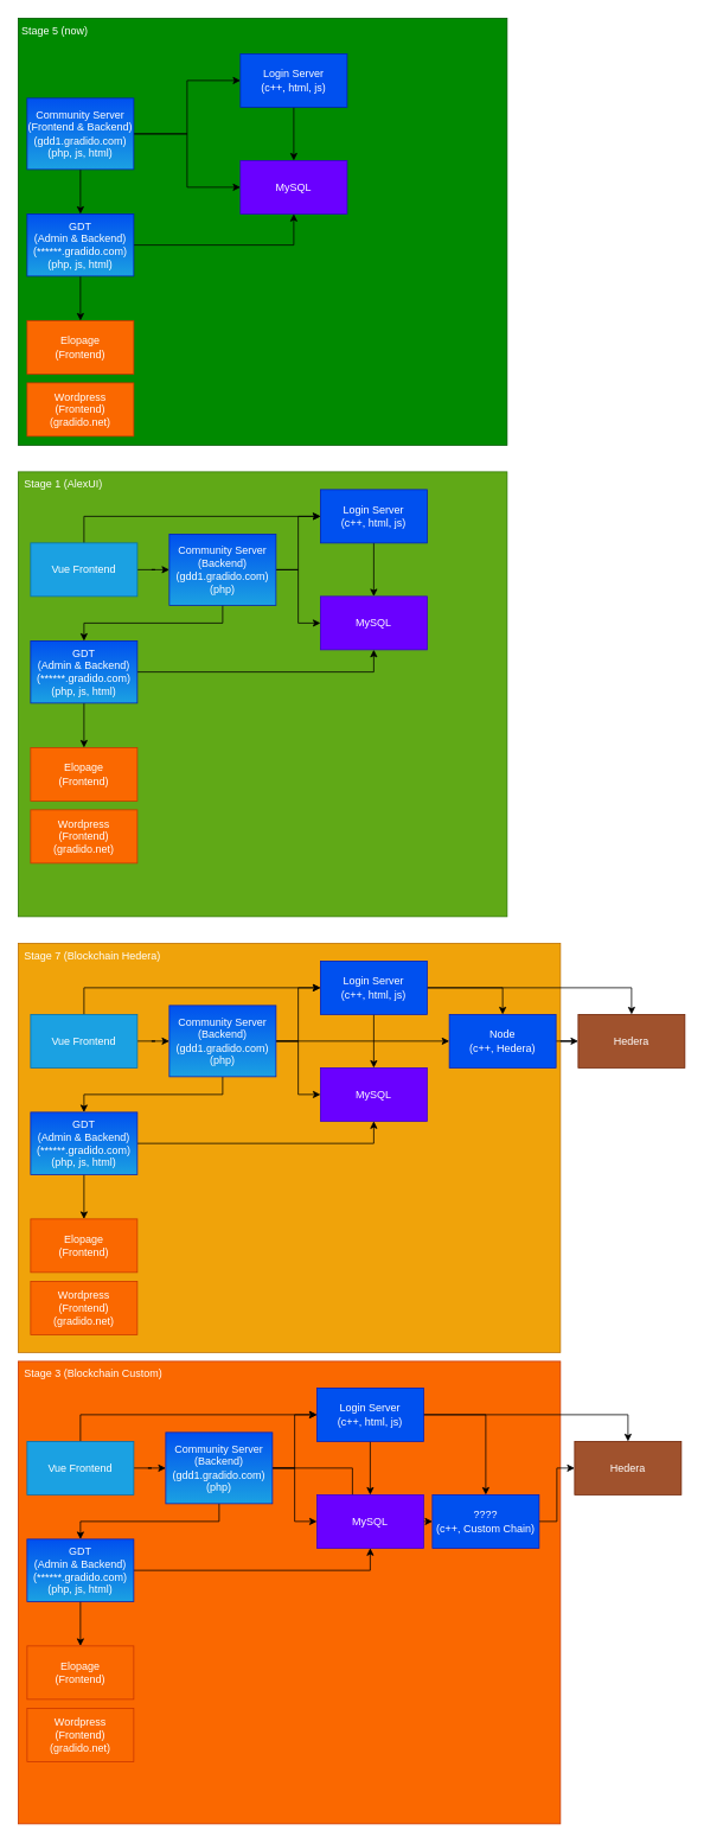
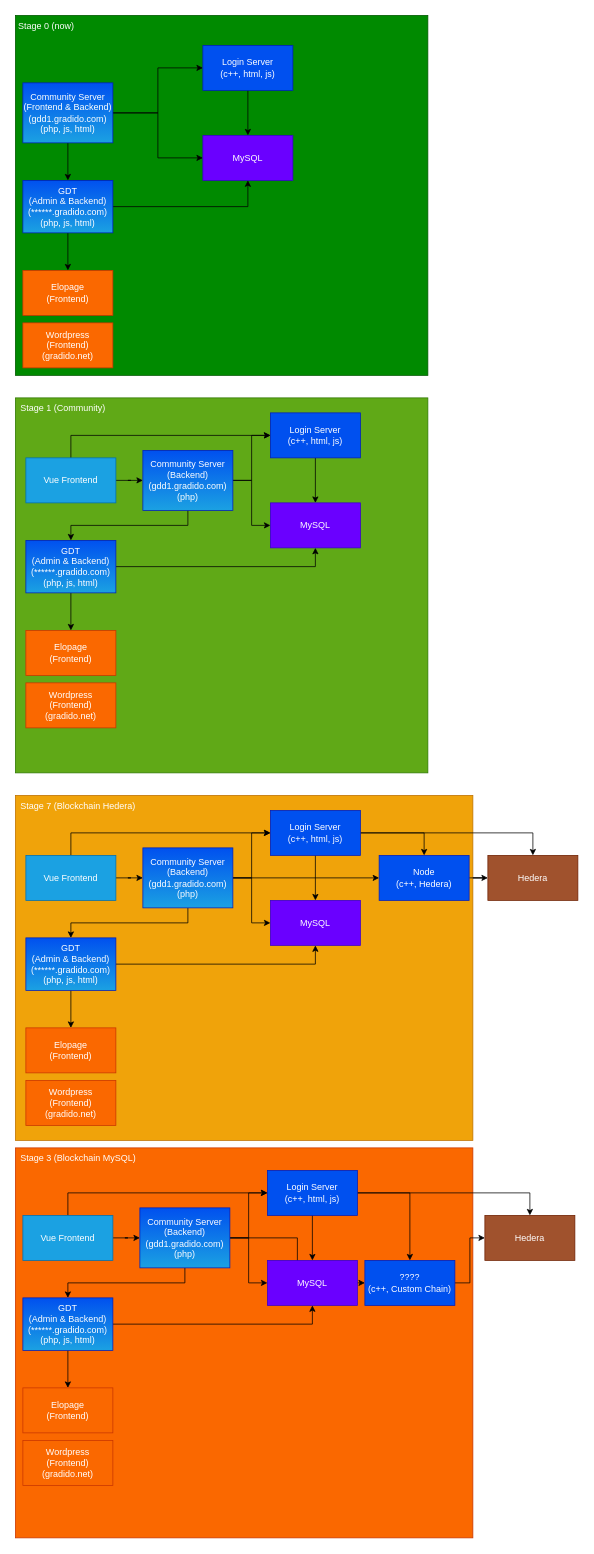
  <mxCell id="0" />
  <mxCell id="1" parent="0" />
- <mxCell id="2" value="Stage 5 (now)" style="rounded=0;whiteSpace=wrap;html=1;align=left;verticalAlign=top;fontSize=12;spacingLeft=2;fillColor=#008a00;strokeColor=#005700;fontColor=#ffffff;" parent="1" vertex="1"><mxGeometry x="20" y="20" width="550" height="480" as="geometry" /></mxCell>
- <mxCell id="3" value="Stage 1 (AlexUI)" style="rounded=0;whiteSpace=wrap;html=1;align=left;verticalAlign=top;fontSize=12;spacingLeft=5;fillColor=#60a917;strokeColor=#2D7600;fontColor=#ffffff;" parent="1" vertex="1"><mxGeometry x="20" y="530" width="550" height="500" as="geometry" /></mxCell>
+ <mxCell id="2" value="Stage 0 (now)" style="rounded=0;whiteSpace=wrap;html=1;align=left;verticalAlign=top;fontSize=12;spacingLeft=2;fillColor=#008a00;strokeColor=#005700;fontColor=#ffffff;" parent="1" vertex="1"><mxGeometry x="20" y="20" width="550" height="480" as="geometry" /></mxCell>
+ <mxCell id="3" value="Stage 1 (Community)" style="rounded=0;whiteSpace=wrap;html=1;align=left;verticalAlign=top;fontSize=12;spacingLeft=5;fillColor=#60a917;strokeColor=#2D7600;fontColor=#ffffff;" parent="1" vertex="1"><mxGeometry x="20" y="530" width="550" height="500" as="geometry" /></mxCell>
  <mxCell id="4" value="Stage 7 (Blockchain Hedera)" style="rounded=0;whiteSpace=wrap;html=1;align=left;verticalAlign=top;fontSize=12;spacingLeft=5;fillColor=#f0a30a;strokeColor=#BD7000;fontColor=#ffffff;" parent="1" vertex="1"><mxGeometry x="20" y="1060" width="610" height="460" as="geometry" /></mxCell>
- <mxCell id="5" value="Stage 3 (Blockchain Custom)" style="rounded=0;whiteSpace=wrap;html=1;align=left;verticalAlign=top;fontSize=12;spacingLeft=5;fillColor=#fa6800;strokeColor=#C73500;fontColor=#ffffff;" parent="1" vertex="1"><mxGeometry x="20" y="1530" width="610" height="520" as="geometry" /></mxCell>
+ <mxCell id="5" value="Stage 3 (Blockchain MySQL)" style="rounded=0;whiteSpace=wrap;html=1;align=left;verticalAlign=top;fontSize=12;spacingLeft=5;fillColor=#fa6800;strokeColor=#C73500;fontColor=#ffffff;" parent="1" vertex="1"><mxGeometry x="20" y="1530" width="610" height="520" as="geometry" /></mxCell>
  <mxCell id="6" style="edgeStyle=orthogonalEdgeStyle;rounded=0;orthogonalLoop=1;jettySize=auto;html=1;exitX=1;exitY=0.5;exitDx=0;exitDy=0;entryX=0;entryY=0.5;entryDx=0;entryDy=0;fontSize=12;startArrow=none;startFill=0;" parent="1" source="9" target="10" edge="1"><mxGeometry relative="1" as="geometry" /></mxCell>
  <mxCell id="7" style="edgeStyle=orthogonalEdgeStyle;rounded=0;orthogonalLoop=1;jettySize=auto;html=1;exitX=1;exitY=0.5;exitDx=0;exitDy=0;" edge="1" parent="1" source="9" target="14"><mxGeometry relative="1" as="geometry" /></mxCell>
  <mxCell id="8" style="edgeStyle=orthogonalEdgeStyle;rounded=0;orthogonalLoop=1;jettySize=auto;html=1;exitX=0.5;exitY=1;exitDx=0;exitDy=0;entryX=0.5;entryY=0;entryDx=0;entryDy=0;" edge="1" parent="1" source="9" target="17"><mxGeometry relative="1" as="geometry" /></mxCell>
  <mxCell id="9" value="Community Server&lt;br&gt;(Frontend &amp;amp; Backend)&lt;br&gt;(gdd1.gradido.com)&lt;br&gt;(php, js, html)" style="rounded=0;whiteSpace=wrap;html=1;fontSize=12;align=center;fillColor=#0050ef;strokeColor=#001DBC;fontColor=#ffffff;gradientColor=#1BA1E2;" parent="1" vertex="1"><mxGeometry x="30" y="110" width="120" height="80" as="geometry" /></mxCell>
  <mxCell id="10" value="MySQL" style="rounded=0;whiteSpace=wrap;html=1;fontSize=12;align=center;fillColor=#6a00ff;strokeColor=#3700CC;fontColor=#ffffff;" parent="1" vertex="1"><mxGeometry x="270" y="180" width="120" height="60" as="geometry" /></mxCell>
  <mxCell id="11" style="edgeStyle=orthogonalEdgeStyle;rounded=0;orthogonalLoop=1;jettySize=auto;html=1;exitX=1;exitY=0.5;exitDx=0;exitDy=0;entryX=0;entryY=0.5;entryDx=0;entryDy=0;startArrow=none;startFill=0;fontSize=12;" parent="1" edge="1"><mxGeometry relative="1" as="geometry"><mxPoint x="330" y="600" as="sourcePoint" /></mxGeometry></mxCell>
  <mxCell id="12" style="edgeStyle=orthogonalEdgeStyle;rounded=0;orthogonalLoop=1;jettySize=auto;html=1;exitX=1;exitY=0.5;exitDx=0;exitDy=0;entryX=0;entryY=0.5;entryDx=0;entryDy=0;startArrow=none;startFill=0;fontSize=12;" parent="1" edge="1"><mxGeometry relative="1" as="geometry"><mxPoint x="150" y="600" as="sourcePoint" /></mxGeometry></mxCell>
  <mxCell id="13" style="edgeStyle=orthogonalEdgeStyle;rounded=0;orthogonalLoop=1;jettySize=auto;html=1;exitX=0.5;exitY=1;exitDx=0;exitDy=0;entryX=0.5;entryY=0;entryDx=0;entryDy=0;" edge="1" parent="1" source="14" target="10"><mxGeometry relative="1" as="geometry" /></mxCell>
  <mxCell id="14" value="Login Server&lt;br&gt;(c++, html, js)" style="rounded=0;whiteSpace=wrap;html=1;fontSize=12;align=center;fillColor=#0050ef;strokeColor=#001DBC;fontColor=#ffffff;" vertex="1" parent="1"><mxGeometry x="270" y="60" width="120" height="60" as="geometry" /></mxCell>
  <mxCell id="15" style="edgeStyle=orthogonalEdgeStyle;rounded=0;orthogonalLoop=1;jettySize=auto;html=1;exitX=1;exitY=0.5;exitDx=0;exitDy=0;entryX=0.5;entryY=1;entryDx=0;entryDy=0;" edge="1" parent="1" source="17" target="10"><mxGeometry relative="1" as="geometry" /></mxCell>
  <mxCell id="16" style="edgeStyle=orthogonalEdgeStyle;rounded=0;orthogonalLoop=1;jettySize=auto;html=1;exitX=0.5;exitY=1;exitDx=0;exitDy=0;entryX=0.5;entryY=0;entryDx=0;entryDy=0;" edge="1" parent="1" source="17" target="18"><mxGeometry relative="1" as="geometry" /></mxCell>
  <mxCell id="17" value="GDT&lt;br&gt;(Admin &amp;amp; Backend)&lt;br&gt;(******.gradido.com)&lt;br&gt;(php, js, html)" style="rounded=0;whiteSpace=wrap;html=1;fontSize=12;align=center;fillColor=#0050ef;strokeColor=#001DBC;fontColor=#ffffff;gradientColor=#1BA1E2;" vertex="1" parent="1"><mxGeometry x="30" y="240" width="120" height="70" as="geometry" /></mxCell>
  <mxCell id="18" value="Elopage&lt;br&gt;(Frontend)" style="rounded=0;whiteSpace=wrap;html=1;fontSize=12;align=center;fillColor=#fa6800;strokeColor=#C73500;fontColor=#ffffff;" vertex="1" parent="1"><mxGeometry x="30" y="360" width="120" height="60" as="geometry" /></mxCell>
  <mxCell id="19" value="Wordpress&lt;br&gt;(Frontend)&lt;br&gt;(gradido.net)" style="rounded=0;whiteSpace=wrap;html=1;fontSize=12;align=center;fillColor=#fa6800;strokeColor=#C73500;fontColor=#ffffff;" vertex="1" parent="1"><mxGeometry x="30" y="430" width="120" height="60" as="geometry" /></mxCell>
  <mxCell id="20" style="edgeStyle=orthogonalEdgeStyle;rounded=0;orthogonalLoop=1;jettySize=auto;html=1;exitX=1;exitY=0.5;exitDx=0;exitDy=0;entryX=0;entryY=0.5;entryDx=0;entryDy=0;fontSize=12;startArrow=none;startFill=0;" edge="1" parent="1" source="23" target="24"><mxGeometry relative="1" as="geometry" /></mxCell>
  <mxCell id="21" style="edgeStyle=orthogonalEdgeStyle;rounded=0;orthogonalLoop=1;jettySize=auto;html=1;exitX=1;exitY=0.5;exitDx=0;exitDy=0;" edge="1" parent="1" source="23" target="26"><mxGeometry relative="1" as="geometry" /></mxCell>
  <mxCell id="22" style="edgeStyle=orthogonalEdgeStyle;rounded=0;orthogonalLoop=1;jettySize=auto;html=1;exitX=0.5;exitY=1;exitDx=0;exitDy=0;entryX=0.5;entryY=0;entryDx=0;entryDy=0;" edge="1" parent="1" source="23" target="29"><mxGeometry relative="1" as="geometry" /></mxCell>
  <mxCell id="23" value="Community Server&lt;br&gt;(Backend)&lt;br&gt;(gdd1.gradido.com)&lt;br&gt;(php)" style="rounded=0;whiteSpace=wrap;html=1;fontSize=12;align=center;fillColor=#0050ef;strokeColor=#001DBC;fontColor=#ffffff;gradientColor=#1BA1E2;" vertex="1" parent="1"><mxGeometry x="190" y="600" width="120" height="80" as="geometry" /></mxCell>
  <mxCell id="24" value="MySQL" style="rounded=0;whiteSpace=wrap;html=1;fontSize=12;align=center;fillColor=#6a00ff;strokeColor=#3700CC;fontColor=#ffffff;" vertex="1" parent="1"><mxGeometry x="360" y="670" width="120" height="60" as="geometry" /></mxCell>
  <mxCell id="25" style="edgeStyle=orthogonalEdgeStyle;rounded=0;orthogonalLoop=1;jettySize=auto;html=1;exitX=0.5;exitY=1;exitDx=0;exitDy=0;entryX=0.5;entryY=0;entryDx=0;entryDy=0;" edge="1" parent="1" source="26" target="24"><mxGeometry relative="1" as="geometry" /></mxCell>
  <mxCell id="26" value="Login Server&lt;br&gt;(c++, html, js)" style="rounded=0;whiteSpace=wrap;html=1;fontSize=12;align=center;fillColor=#0050ef;strokeColor=#001DBC;fontColor=#ffffff;" vertex="1" parent="1"><mxGeometry x="360" y="550" width="120" height="60" as="geometry" /></mxCell>
  <mxCell id="27" style="edgeStyle=orthogonalEdgeStyle;rounded=0;orthogonalLoop=1;jettySize=auto;html=1;exitX=1;exitY=0.5;exitDx=0;exitDy=0;entryX=0.5;entryY=1;entryDx=0;entryDy=0;" edge="1" parent="1" source="29" target="24"><mxGeometry relative="1" as="geometry" /></mxCell>
  <mxCell id="28" style="edgeStyle=orthogonalEdgeStyle;rounded=0;orthogonalLoop=1;jettySize=auto;html=1;exitX=0.5;exitY=1;exitDx=0;exitDy=0;entryX=0.5;entryY=0;entryDx=0;entryDy=0;" edge="1" parent="1" source="29" target="30"><mxGeometry relative="1" as="geometry" /></mxCell>
  <mxCell id="29" value="GDT&lt;br&gt;(Admin &amp;amp; Backend)&lt;br&gt;(******.gradido.com)&lt;br&gt;(php, js, html)" style="rounded=0;whiteSpace=wrap;html=1;fontSize=12;align=center;fillColor=#0050ef;strokeColor=#001DBC;fontColor=#ffffff;gradientColor=#1BA1E2;" vertex="1" parent="1"><mxGeometry x="34" y="720" width="120" height="70" as="geometry" /></mxCell>
  <mxCell id="30" value="Elopage&lt;br&gt;(Frontend)" style="rounded=0;whiteSpace=wrap;html=1;fontSize=12;align=center;fillColor=#fa6800;strokeColor=#C73500;fontColor=#ffffff;" vertex="1" parent="1"><mxGeometry x="34" y="840" width="120" height="60" as="geometry" /></mxCell>
  <mxCell id="31" value="Wordpress&lt;br&gt;(Frontend)&lt;br&gt;(gradido.net)" style="rounded=0;whiteSpace=wrap;html=1;fontSize=12;align=center;fillColor=#fa6800;strokeColor=#C73500;fontColor=#ffffff;" vertex="1" parent="1"><mxGeometry x="34" y="910" width="120" height="60" as="geometry" /></mxCell>
  <mxCell id="32" style="edgeStyle=orthogonalEdgeStyle;rounded=0;orthogonalLoop=1;jettySize=auto;html=1;exitX=1;exitY=0.5;exitDx=0;exitDy=0;" edge="1" parent="1" source="34" target="23"><mxGeometry relative="1" as="geometry" /></mxCell>
  <mxCell id="33" style="edgeStyle=orthogonalEdgeStyle;rounded=0;orthogonalLoop=1;jettySize=auto;html=1;exitX=0.5;exitY=0;exitDx=0;exitDy=0;entryX=0;entryY=0.5;entryDx=0;entryDy=0;" edge="1" parent="1" source="34" target="26"><mxGeometry relative="1" as="geometry" /></mxCell>
  <mxCell id="34" value="Vue Frontend" style="rounded=0;whiteSpace=wrap;html=1;fontSize=12;align=center;fillColor=#1ba1e2;strokeColor=#006EAF;fontColor=#ffffff;" vertex="1" parent="1"><mxGeometry x="34" y="610" width="120" height="60" as="geometry" /></mxCell>
  <mxCell id="35" style="edgeStyle=orthogonalEdgeStyle;rounded=0;orthogonalLoop=1;jettySize=auto;html=1;exitX=1;exitY=0.5;exitDx=0;exitDy=0;entryX=0;entryY=0.5;entryDx=0;entryDy=0;fontSize=12;startArrow=none;startFill=0;" edge="1" parent="1" source="39" target="40"><mxGeometry relative="1" as="geometry" /></mxCell>
  <mxCell id="36" style="edgeStyle=orthogonalEdgeStyle;rounded=0;orthogonalLoop=1;jettySize=auto;html=1;exitX=1;exitY=0.5;exitDx=0;exitDy=0;" edge="1" parent="1" source="39" target="44"><mxGeometry relative="1" as="geometry" /></mxCell>
  <mxCell id="37" style="edgeStyle=orthogonalEdgeStyle;rounded=0;orthogonalLoop=1;jettySize=auto;html=1;exitX=0.5;exitY=1;exitDx=0;exitDy=0;entryX=0.5;entryY=0;entryDx=0;entryDy=0;" edge="1" parent="1" source="39" target="47"><mxGeometry relative="1" as="geometry" /></mxCell>
  <mxCell id="38" style="edgeStyle=orthogonalEdgeStyle;rounded=0;orthogonalLoop=1;jettySize=auto;html=1;exitX=1;exitY=0.5;exitDx=0;exitDy=0;entryX=0;entryY=0.5;entryDx=0;entryDy=0;" edge="1" parent="1" source="39" target="55"><mxGeometry relative="1" as="geometry" /></mxCell>
  <mxCell id="39" value="Community Server&lt;br&gt;(Backend)&lt;br&gt;(gdd1.gradido.com)&lt;br&gt;(php)" style="rounded=0;whiteSpace=wrap;html=1;fontSize=12;align=center;fillColor=#0050ef;strokeColor=#001DBC;fontColor=#ffffff;gradientColor=#1BA1E2;" vertex="1" parent="1"><mxGeometry x="190" y="1130" width="120" height="80" as="geometry" /></mxCell>
  <mxCell id="40" value="MySQL" style="rounded=0;whiteSpace=wrap;html=1;fontSize=12;align=center;fillColor=#6a00ff;strokeColor=#3700CC;fontColor=#ffffff;" vertex="1" parent="1"><mxGeometry x="360" y="1200" width="120" height="60" as="geometry" /></mxCell>
  <mxCell id="41" style="edgeStyle=orthogonalEdgeStyle;rounded=0;orthogonalLoop=1;jettySize=auto;html=1;exitX=0.5;exitY=1;exitDx=0;exitDy=0;entryX=0.5;entryY=0;entryDx=0;entryDy=0;" edge="1" parent="1" source="44" target="40"><mxGeometry relative="1" as="geometry" /></mxCell>
  <mxCell id="42" style="edgeStyle=orthogonalEdgeStyle;rounded=0;orthogonalLoop=1;jettySize=auto;html=1;exitX=1;exitY=0.5;exitDx=0;exitDy=0;entryX=0.5;entryY=0;entryDx=0;entryDy=0;" edge="1" parent="1" source="44" target="55"><mxGeometry relative="1" as="geometry" /></mxCell>
  <mxCell id="43" style="edgeStyle=orthogonalEdgeStyle;rounded=0;orthogonalLoop=1;jettySize=auto;html=1;exitX=1;exitY=0.5;exitDx=0;exitDy=0;entryX=0.5;entryY=0;entryDx=0;entryDy=0;" edge="1" parent="1" source="44" target="53"><mxGeometry relative="1" as="geometry" /></mxCell>
  <mxCell id="44" value="Login Server&lt;br&gt;(c++, html, js)" style="rounded=0;whiteSpace=wrap;html=1;fontSize=12;align=center;fillColor=#0050ef;strokeColor=#001DBC;fontColor=#ffffff;" vertex="1" parent="1"><mxGeometry x="360" y="1080" width="120" height="60" as="geometry" /></mxCell>
  <mxCell id="45" style="edgeStyle=orthogonalEdgeStyle;rounded=0;orthogonalLoop=1;jettySize=auto;html=1;exitX=1;exitY=0.5;exitDx=0;exitDy=0;entryX=0.5;entryY=1;entryDx=0;entryDy=0;" edge="1" parent="1" source="47" target="40"><mxGeometry relative="1" as="geometry" /></mxCell>
  <mxCell id="46" style="edgeStyle=orthogonalEdgeStyle;rounded=0;orthogonalLoop=1;jettySize=auto;html=1;exitX=0.5;exitY=1;exitDx=0;exitDy=0;entryX=0.5;entryY=0;entryDx=0;entryDy=0;" edge="1" parent="1" source="47" target="48"><mxGeometry relative="1" as="geometry" /></mxCell>
  <mxCell id="47" value="GDT&lt;br&gt;(Admin &amp;amp; Backend)&lt;br&gt;(******.gradido.com)&lt;br&gt;(php, js, html)" style="rounded=0;whiteSpace=wrap;html=1;fontSize=12;align=center;fillColor=#0050ef;strokeColor=#001DBC;fontColor=#ffffff;gradientColor=#1BA1E2;" vertex="1" parent="1"><mxGeometry x="34" y="1250" width="120" height="70" as="geometry" /></mxCell>
  <mxCell id="48" value="Elopage&lt;br&gt;(Frontend)" style="rounded=0;whiteSpace=wrap;html=1;fontSize=12;align=center;fillColor=#fa6800;strokeColor=#C73500;fontColor=#ffffff;" vertex="1" parent="1"><mxGeometry x="34" y="1370" width="120" height="60" as="geometry" /></mxCell>
  <mxCell id="49" value="Wordpress&lt;br&gt;(Frontend)&lt;br&gt;(gradido.net)" style="rounded=0;whiteSpace=wrap;html=1;fontSize=12;align=center;fillColor=#fa6800;strokeColor=#C73500;fontColor=#ffffff;" vertex="1" parent="1"><mxGeometry x="34" y="1440" width="120" height="60" as="geometry" /></mxCell>
  <mxCell id="50" style="edgeStyle=orthogonalEdgeStyle;rounded=0;orthogonalLoop=1;jettySize=auto;html=1;exitX=1;exitY=0.5;exitDx=0;exitDy=0;" edge="1" parent="1" source="52" target="39"><mxGeometry relative="1" as="geometry" /></mxCell>
  <mxCell id="51" style="edgeStyle=orthogonalEdgeStyle;rounded=0;orthogonalLoop=1;jettySize=auto;html=1;exitX=0.5;exitY=0;exitDx=0;exitDy=0;entryX=0;entryY=0.5;entryDx=0;entryDy=0;" edge="1" parent="1" source="52" target="44"><mxGeometry relative="1" as="geometry" /></mxCell>
  <mxCell id="52" value="Vue Frontend" style="rounded=0;whiteSpace=wrap;html=1;fontSize=12;align=center;fillColor=#1ba1e2;strokeColor=#006EAF;fontColor=#ffffff;" vertex="1" parent="1"><mxGeometry x="34" y="1140" width="120" height="60" as="geometry" /></mxCell>
  <mxCell id="53" value="Hedera" style="rounded=0;whiteSpace=wrap;html=1;fontSize=12;align=center;fillColor=#a0522d;strokeColor=#6D1F00;fontColor=#ffffff;" vertex="1" parent="1"><mxGeometry x="650" y="1140" width="120" height="60" as="geometry" /></mxCell>
  <mxCell id="54" style="edgeStyle=orthogonalEdgeStyle;rounded=0;orthogonalLoop=1;jettySize=auto;html=1;exitX=1;exitY=0.5;exitDx=0;exitDy=0;" edge="1" parent="1" source="55" target="53"><mxGeometry relative="1" as="geometry" /></mxCell>
  <mxCell id="55" value="Node&lt;br&gt;(c++, Hedera)" style="rounded=0;whiteSpace=wrap;html=1;fontSize=12;align=center;fillColor=#0050ef;strokeColor=#001DBC;fontColor=#ffffff;" vertex="1" parent="1"><mxGeometry x="505" y="1140" width="120" height="60" as="geometry" /></mxCell>
  <mxCell id="56" style="edgeStyle=orthogonalEdgeStyle;rounded=0;orthogonalLoop=1;jettySize=auto;html=1;exitX=1;exitY=0.5;exitDx=0;exitDy=0;entryX=0;entryY=0.5;entryDx=0;entryDy=0;fontSize=12;startArrow=none;startFill=0;" edge="1" parent="1" source="60" target="61"><mxGeometry relative="1" as="geometry" /></mxCell>
  <mxCell id="57" style="edgeStyle=orthogonalEdgeStyle;rounded=0;orthogonalLoop=1;jettySize=auto;html=1;exitX=1;exitY=0.5;exitDx=0;exitDy=0;" edge="1" parent="1" source="60" target="65"><mxGeometry relative="1" as="geometry" /></mxCell>
  <mxCell id="58" style="edgeStyle=orthogonalEdgeStyle;rounded=0;orthogonalLoop=1;jettySize=auto;html=1;exitX=0.5;exitY=1;exitDx=0;exitDy=0;entryX=0.5;entryY=0;entryDx=0;entryDy=0;" edge="1" parent="1" source="60" target="68"><mxGeometry relative="1" as="geometry" /></mxCell>
  <mxCell id="59" style="edgeStyle=orthogonalEdgeStyle;rounded=0;orthogonalLoop=1;jettySize=auto;html=1;exitX=1;exitY=0.5;exitDx=0;exitDy=0;entryX=0;entryY=0.5;entryDx=0;entryDy=0;" edge="1" parent="1" source="60" target="76"><mxGeometry relative="1" as="geometry" /></mxCell>
  <mxCell id="60" value="Community Server&lt;br&gt;(Backend)&lt;br&gt;(gdd1.gradido.com)&lt;br&gt;(php)" style="rounded=0;whiteSpace=wrap;html=1;fontSize=12;align=center;fillColor=#0050ef;strokeColor=#001DBC;fontColor=#ffffff;gradientColor=#1BA1E2;" vertex="1" parent="1"><mxGeometry x="186" y="1610" width="120" height="80" as="geometry" /></mxCell>
  <mxCell id="61" value="MySQL" style="rounded=0;whiteSpace=wrap;html=1;fontSize=12;align=center;fillColor=#6a00ff;strokeColor=#3700CC;fontColor=#ffffff;" vertex="1" parent="1"><mxGeometry x="356" y="1680" width="120" height="60" as="geometry" /></mxCell>
  <mxCell id="62" style="edgeStyle=orthogonalEdgeStyle;rounded=0;orthogonalLoop=1;jettySize=auto;html=1;exitX=0.5;exitY=1;exitDx=0;exitDy=0;entryX=0.5;entryY=0;entryDx=0;entryDy=0;" edge="1" parent="1" source="65" target="61"><mxGeometry relative="1" as="geometry" /></mxCell>
  <mxCell id="63" style="edgeStyle=orthogonalEdgeStyle;rounded=0;orthogonalLoop=1;jettySize=auto;html=1;exitX=1;exitY=0.5;exitDx=0;exitDy=0;entryX=0.5;entryY=0;entryDx=0;entryDy=0;" edge="1" parent="1" source="65" target="76"><mxGeometry relative="1" as="geometry" /></mxCell>
  <mxCell id="64" style="edgeStyle=orthogonalEdgeStyle;rounded=0;orthogonalLoop=1;jettySize=auto;html=1;exitX=1;exitY=0.5;exitDx=0;exitDy=0;entryX=0.5;entryY=0;entryDx=0;entryDy=0;" edge="1" parent="1" source="65" target="74"><mxGeometry relative="1" as="geometry" /></mxCell>
  <mxCell id="65" value="Login Server&lt;br&gt;(c++, html, js)" style="rounded=0;whiteSpace=wrap;html=1;fontSize=12;align=center;fillColor=#0050ef;strokeColor=#001DBC;fontColor=#ffffff;" vertex="1" parent="1"><mxGeometry x="356" y="1560" width="120" height="60" as="geometry" /></mxCell>
  <mxCell id="66" style="edgeStyle=orthogonalEdgeStyle;rounded=0;orthogonalLoop=1;jettySize=auto;html=1;exitX=1;exitY=0.5;exitDx=0;exitDy=0;entryX=0.5;entryY=1;entryDx=0;entryDy=0;" edge="1" parent="1" source="68" target="61"><mxGeometry relative="1" as="geometry" /></mxCell>
  <mxCell id="67" style="edgeStyle=orthogonalEdgeStyle;rounded=0;orthogonalLoop=1;jettySize=auto;html=1;exitX=0.5;exitY=1;exitDx=0;exitDy=0;entryX=0.5;entryY=0;entryDx=0;entryDy=0;" edge="1" parent="1" source="68" target="69"><mxGeometry relative="1" as="geometry" /></mxCell>
  <mxCell id="68" value="GDT&lt;br&gt;(Admin &amp;amp; Backend)&lt;br&gt;(******.gradido.com)&lt;br&gt;(php, js, html)" style="rounded=0;whiteSpace=wrap;html=1;fontSize=12;align=center;fillColor=#0050ef;strokeColor=#001DBC;fontColor=#ffffff;gradientColor=#1BA1E2;" vertex="1" parent="1"><mxGeometry x="30" y="1730" width="120" height="70" as="geometry" /></mxCell>
  <mxCell id="69" value="Elopage&lt;br&gt;(Frontend)" style="rounded=0;whiteSpace=wrap;html=1;fontSize=12;align=center;fillColor=#fa6800;strokeColor=#C73500;fontColor=#ffffff;" vertex="1" parent="1"><mxGeometry x="30" y="1850" width="120" height="60" as="geometry" /></mxCell>
  <mxCell id="70" value="Wordpress&lt;br&gt;(Frontend)&lt;br&gt;(gradido.net)" style="rounded=0;whiteSpace=wrap;html=1;fontSize=12;align=center;fillColor=#fa6800;strokeColor=#C73500;fontColor=#ffffff;" vertex="1" parent="1"><mxGeometry x="30" y="1920" width="120" height="60" as="geometry" /></mxCell>
  <mxCell id="71" style="edgeStyle=orthogonalEdgeStyle;rounded=0;orthogonalLoop=1;jettySize=auto;html=1;exitX=1;exitY=0.5;exitDx=0;exitDy=0;" edge="1" parent="1" source="73" target="60"><mxGeometry relative="1" as="geometry" /></mxCell>
  <mxCell id="72" style="edgeStyle=orthogonalEdgeStyle;rounded=0;orthogonalLoop=1;jettySize=auto;html=1;exitX=0.5;exitY=0;exitDx=0;exitDy=0;entryX=0;entryY=0.5;entryDx=0;entryDy=0;" edge="1" parent="1" source="73" target="65"><mxGeometry relative="1" as="geometry" /></mxCell>
  <mxCell id="73" value="Vue Frontend" style="rounded=0;whiteSpace=wrap;html=1;fontSize=12;align=center;fillColor=#1ba1e2;strokeColor=#006EAF;fontColor=#ffffff;" vertex="1" parent="1"><mxGeometry x="30" y="1620" width="120" height="60" as="geometry" /></mxCell>
  <mxCell id="74" value="Hedera" style="rounded=0;whiteSpace=wrap;html=1;fontSize=12;align=center;fillColor=#a0522d;strokeColor=#6D1F00;fontColor=#ffffff;" vertex="1" parent="1"><mxGeometry x="646" y="1620" width="120" height="60" as="geometry" /></mxCell>
  <mxCell id="75" style="edgeStyle=orthogonalEdgeStyle;rounded=0;orthogonalLoop=1;jettySize=auto;html=1;exitX=1;exitY=0.5;exitDx=0;exitDy=0;" edge="1" parent="1" source="76" target="74"><mxGeometry relative="1" as="geometry" /></mxCell>
  <mxCell id="76" value="????&lt;br&gt;(c++, Custom Chain)" style="rounded=0;whiteSpace=wrap;html=1;fontSize=12;align=center;fillColor=#0050ef;strokeColor=#001DBC;fontColor=#ffffff;" vertex="1" parent="1"><mxGeometry x="486" y="1680" width="120" height="60" as="geometry" /></mxCell>
